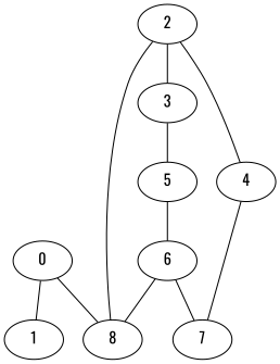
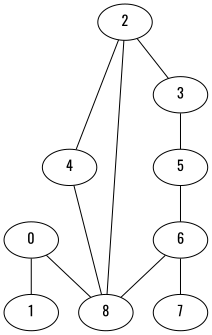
  graph {
    fontname=Oswald
    node [fontname=Oswald]
    edge [fontname=Oswald]
    0
    1
    8
    2
    3
    4
    5
    7
    6
    0 -- 1
    0 -- 8
    2 -- 8
    2 -- 3
    2 -- 4
    3 -- 5
-   4 -- 7
+   4 -- 8
    5 -- 6
    6 -- 8
    6 -- 7
  }
